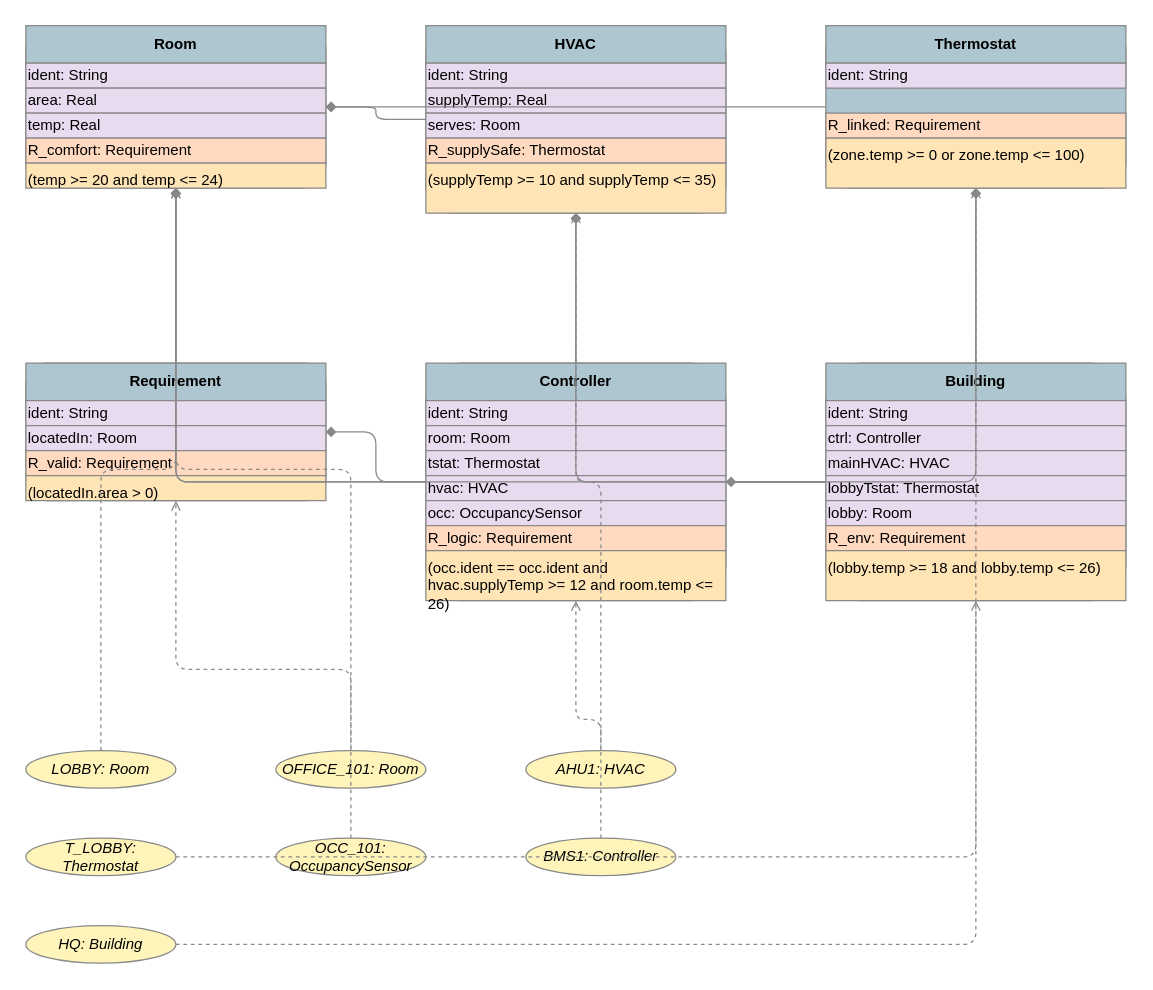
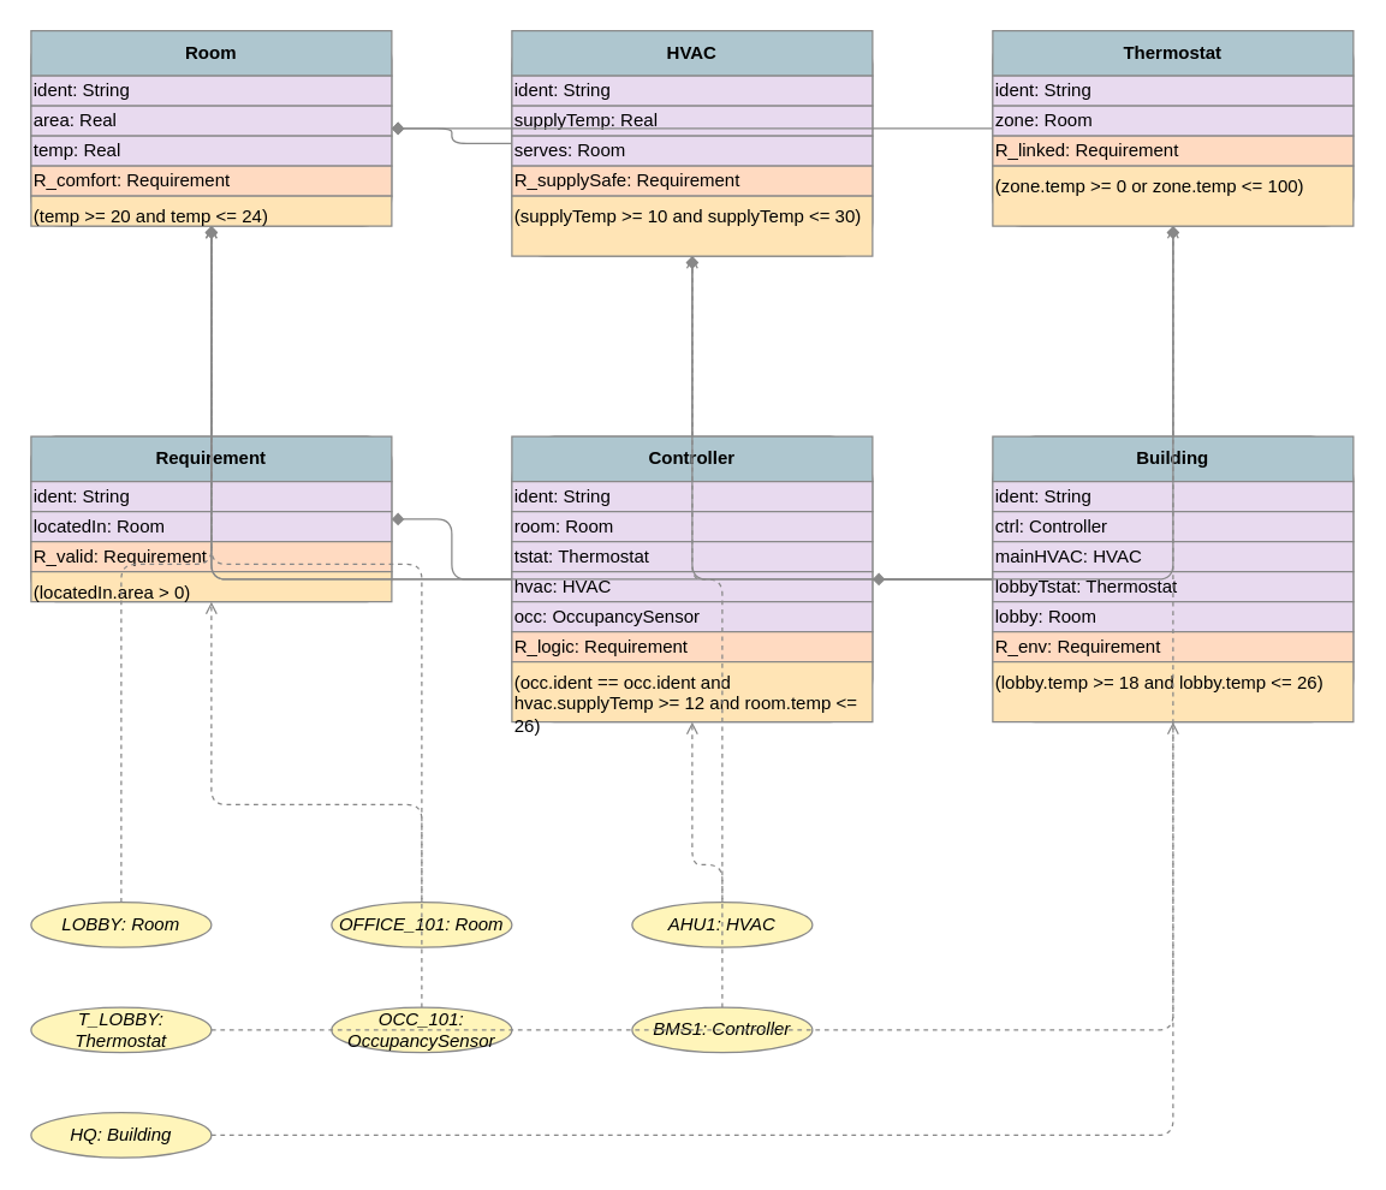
  <mxCell id="0" />
  <mxCell id="1" parent="0" />
  <mxCell id="2" style="umlClass;html=1;whiteSpace=wrap;rounded=1;strokeColor=#888888;fillColor=#AEC6CF;" vertex="1" parent="1"><mxGeometry x="20" y="20" width="240" height="130" as="geometry" /></mxCell>
  <mxCell id="3" value="&lt;b&gt;Room&lt;/b&gt;" style="text;html=1;whiteSpace=wrap;verticalAlign=middle;align=center;fillColor=#AEC6CF;strokeColor=#888888;" vertex="1" parent="2"><mxGeometry y="0" width="240" height="30" as="geometry" /></mxCell>
  <mxCell id="4" value="ident: String" style="text;html=1;whiteSpace=wrap;verticalAlign=middle;align=left;fillColor=#E8DAEF;strokeColor=#888888;" vertex="1" parent="2"><mxGeometry y="30" width="240" height="20" as="geometry" /></mxCell>
  <mxCell id="5" value="area: Real" style="text;html=1;whiteSpace=wrap;verticalAlign=middle;align=left;fillColor=#E8DAEF;strokeColor=#888888;" vertex="1" parent="2"><mxGeometry y="50" width="240" height="20" as="geometry" /></mxCell>
  <mxCell id="6" value="temp: Real" style="text;html=1;whiteSpace=wrap;verticalAlign=middle;align=left;fillColor=#E8DAEF;strokeColor=#888888;" vertex="1" parent="2"><mxGeometry y="70" width="240" height="20" as="geometry" /></mxCell>
  <mxCell id="7" value="R_comfort: Requirement" style="text;html=1;whiteSpace=wrap;verticalAlign=middle;align=left;fillColor=#FFDAC1;strokeColor=#888888;" vertex="1" parent="2"><mxGeometry y="90" width="240" height="20" as="geometry" /></mxCell>
  <mxCell id="8" value="(temp &gt;= 20 and temp &lt;= 24)" style="text;html=1;whiteSpace=wrap;verticalAlign=top;align=left;fillColor=#FFE4B5;strokeColor=#888888;" vertex="1" parent="2"><mxGeometry y="110" width="240" height="20" as="geometry" /></mxCell>
  <mxCell id="9" style="umlClass;html=1;whiteSpace=wrap;rounded=1;strokeColor=#888888;fillColor=#AEC6CF;" vertex="1" parent="1"><mxGeometry x="340" y="20" width="240" height="150" as="geometry" /></mxCell>
  <mxCell id="10" value="&lt;b&gt;HVAC&lt;/b&gt;" style="text;html=1;whiteSpace=wrap;verticalAlign=middle;align=center;fillColor=#AEC6CF;strokeColor=#888888;" vertex="1" parent="9"><mxGeometry y="0" width="240" height="30" as="geometry" /></mxCell>
  <mxCell id="11" value="ident: String" style="text;html=1;whiteSpace=wrap;verticalAlign=middle;align=left;fillColor=#E8DAEF;strokeColor=#888888;" vertex="1" parent="9"><mxGeometry y="30" width="240" height="20" as="geometry" /></mxCell>
  <mxCell id="12" value="supplyTemp: Real" style="text;html=1;whiteSpace=wrap;verticalAlign=middle;align=left;fillColor=#E8DAEF;strokeColor=#888888;" vertex="1" parent="9"><mxGeometry y="50" width="240" height="20" as="geometry" /></mxCell>
  <mxCell id="13" value="serves: Room" style="text;html=1;whiteSpace=wrap;verticalAlign=middle;align=left;fillColor=#E8DAEF;strokeColor=#888888;" vertex="1" parent="9"><mxGeometry y="70" width="240" height="20" as="geometry" /></mxCell>
- <mxCell id="14" value="R_supplySafe: Thermostat" style="text;html=1;whiteSpace=wrap;verticalAlign=middle;align=left;fillColor=#FFDAC1;strokeColor=#888888;" vertex="1" parent="9"><mxGeometry y="90" width="240" height="20" as="geometry" /></mxCell>
- <mxCell id="15" value="(supplyTemp &gt;= 10 and supplyTemp &lt;= 35)" style="text;html=1;whiteSpace=wrap;verticalAlign=top;align=left;fillColor=#FFE4B5;strokeColor=#888888;" vertex="1" parent="9"><mxGeometry y="110" width="240" height="40" as="geometry" /></mxCell>
+ <mxCell id="14" value="R_supplySafe: Requirement" style="text;html=1;whiteSpace=wrap;verticalAlign=middle;align=left;fillColor=#FFDAC1;strokeColor=#888888;" vertex="1" parent="9"><mxGeometry y="90" width="240" height="20" as="geometry" /></mxCell>
+ <mxCell id="15" value="(supplyTemp &gt;= 10 and supplyTemp &lt;= 30)" style="text;html=1;whiteSpace=wrap;verticalAlign=top;align=left;fillColor=#FFE4B5;strokeColor=#888888;" vertex="1" parent="9"><mxGeometry y="110" width="240" height="40" as="geometry" /></mxCell>
  <mxCell id="16" style="umlClass;html=1;whiteSpace=wrap;rounded=1;strokeColor=#888888;fillColor=#AEC6CF;" vertex="1" parent="1"><mxGeometry x="660" y="20" width="240" height="130" as="geometry" /></mxCell>
  <mxCell id="17" value="&lt;b&gt;Thermostat&lt;/b&gt;" style="text;html=1;whiteSpace=wrap;verticalAlign=middle;align=center;fillColor=#AEC6CF;strokeColor=#888888;" vertex="1" parent="16"><mxGeometry y="0" width="240" height="30" as="geometry" /></mxCell>
  <mxCell id="18" value="ident: String" style="text;html=1;whiteSpace=wrap;verticalAlign=middle;align=left;fillColor=#E8DAEF;strokeColor=#888888;" vertex="1" parent="16"><mxGeometry y="30" width="240" height="20" as="geometry" /></mxCell>
+ <mxCell id="19" value="zone: Room" style="text;html=1;whiteSpace=wrap;verticalAlign=middle;align=left;fillColor=#E8DAEF;strokeColor=#888888;" vertex="1" parent="16"><mxGeometry y="50" width="240" height="20" as="geometry" /></mxCell>
  <mxCell id="20" value="R_linked: Requirement" style="text;html=1;whiteSpace=wrap;verticalAlign=middle;align=left;fillColor=#FFDAC1;strokeColor=#888888;" vertex="1" parent="16"><mxGeometry y="70" width="240" height="20" as="geometry" /></mxCell>
  <mxCell id="21" value="(zone.temp &gt;= 0 or zone.temp &lt;= 100)" style="text;html=1;whiteSpace=wrap;verticalAlign=top;align=left;fillColor=#FFE4B5;strokeColor=#888888;" vertex="1" parent="16"><mxGeometry y="90" width="240" height="40" as="geometry" /></mxCell>
  <mxCell id="22" style="umlClass;html=1;whiteSpace=wrap;rounded=1;strokeColor=#888888;fillColor=#AEC6CF;" vertex="1" parent="1"><mxGeometry x="20" y="290" width="240" height="110" as="geometry" /></mxCell>
  <mxCell id="23" value="&lt;b&gt;Requirement&lt;/b&gt;" style="text;html=1;whiteSpace=wrap;verticalAlign=middle;align=center;fillColor=#AEC6CF;strokeColor=#888888;" vertex="1" parent="22"><mxGeometry y="0" width="240" height="30" as="geometry" /></mxCell>
  <mxCell id="24" value="ident: String" style="text;html=1;whiteSpace=wrap;verticalAlign=middle;align=left;fillColor=#E8DAEF;strokeColor=#888888;" vertex="1" parent="22"><mxGeometry y="30" width="240" height="20" as="geometry" /></mxCell>
  <mxCell id="25" value="locatedIn: Room" style="text;html=1;whiteSpace=wrap;verticalAlign=middle;align=left;fillColor=#E8DAEF;strokeColor=#888888;" vertex="1" parent="22"><mxGeometry y="50" width="240" height="20" as="geometry" /></mxCell>
  <mxCell id="26" value="R_valid: Requirement" style="text;html=1;whiteSpace=wrap;verticalAlign=middle;align=left;fillColor=#FFDAC1;strokeColor=#888888;" vertex="1" parent="22"><mxGeometry y="70" width="240" height="20" as="geometry" /></mxCell>
  <mxCell id="27" value="(locatedIn.area &gt; 0)" style="text;html=1;whiteSpace=wrap;verticalAlign=top;align=left;fillColor=#FFE4B5;strokeColor=#888888;" vertex="1" parent="22"><mxGeometry y="90" width="240" height="20" as="geometry" /></mxCell>
  <mxCell id="28" style="umlClass;html=1;whiteSpace=wrap;rounded=1;strokeColor=#888888;fillColor=#AEC6CF;" vertex="1" parent="1"><mxGeometry x="340" y="290" width="240" height="190" as="geometry" /></mxCell>
  <mxCell id="29" value="&lt;b&gt;Controller&lt;/b&gt;" style="text;html=1;whiteSpace=wrap;verticalAlign=middle;align=center;fillColor=#AEC6CF;strokeColor=#888888;" vertex="1" parent="28"><mxGeometry y="0" width="240" height="30" as="geometry" /></mxCell>
  <mxCell id="30" value="ident: String" style="text;html=1;whiteSpace=wrap;verticalAlign=middle;align=left;fillColor=#E8DAEF;strokeColor=#888888;" vertex="1" parent="28"><mxGeometry y="30" width="240" height="20" as="geometry" /></mxCell>
  <mxCell id="31" value="room: Room" style="text;html=1;whiteSpace=wrap;verticalAlign=middle;align=left;fillColor=#E8DAEF;strokeColor=#888888;" vertex="1" parent="28"><mxGeometry y="50" width="240" height="20" as="geometry" /></mxCell>
  <mxCell id="32" value="tstat: Thermostat" style="text;html=1;whiteSpace=wrap;verticalAlign=middle;align=left;fillColor=#E8DAEF;strokeColor=#888888;" vertex="1" parent="28"><mxGeometry y="70" width="240" height="20" as="geometry" /></mxCell>
  <mxCell id="33" value="hvac: HVAC" style="text;html=1;whiteSpace=wrap;verticalAlign=middle;align=left;fillColor=#E8DAEF;strokeColor=#888888;" vertex="1" parent="28"><mxGeometry y="90" width="240" height="20" as="geometry" /></mxCell>
  <mxCell id="34" value="occ: OccupancySensor" style="text;html=1;whiteSpace=wrap;verticalAlign=middle;align=left;fillColor=#E8DAEF;strokeColor=#888888;" vertex="1" parent="28"><mxGeometry y="110" width="240" height="20" as="geometry" /></mxCell>
  <mxCell id="35" value="R_logic: Requirement" style="text;html=1;whiteSpace=wrap;verticalAlign=middle;align=left;fillColor=#FFDAC1;strokeColor=#888888;" vertex="1" parent="28"><mxGeometry y="130" width="240" height="20" as="geometry" /></mxCell>
  <mxCell id="36" value="(occ.ident == occ.ident and hvac.supplyTemp &gt;= 12 and room.temp &lt;= 26)" style="text;html=1;whiteSpace=wrap;verticalAlign=top;align=left;fillColor=#FFE4B5;strokeColor=#888888;" vertex="1" parent="28"><mxGeometry y="150" width="240" height="40" as="geometry" /></mxCell>
  <mxCell id="37" style="umlClass;html=1;whiteSpace=wrap;rounded=1;strokeColor=#888888;fillColor=#AEC6CF;" vertex="1" parent="1"><mxGeometry x="660" y="290" width="240" height="190" as="geometry" /></mxCell>
  <mxCell id="38" value="&lt;b&gt;Building&lt;/b&gt;" style="text;html=1;whiteSpace=wrap;verticalAlign=middle;align=center;fillColor=#AEC6CF;strokeColor=#888888;" vertex="1" parent="37"><mxGeometry y="0" width="240" height="30" as="geometry" /></mxCell>
  <mxCell id="39" value="ident: String" style="text;html=1;whiteSpace=wrap;verticalAlign=middle;align=left;fillColor=#E8DAEF;strokeColor=#888888;" vertex="1" parent="37"><mxGeometry y="30" width="240" height="20" as="geometry" /></mxCell>
  <mxCell id="40" value="ctrl: Controller" style="text;html=1;whiteSpace=wrap;verticalAlign=middle;align=left;fillColor=#E8DAEF;strokeColor=#888888;" vertex="1" parent="37"><mxGeometry y="50" width="240" height="20" as="geometry" /></mxCell>
  <mxCell id="41" value="mainHVAC: HVAC" style="text;html=1;whiteSpace=wrap;verticalAlign=middle;align=left;fillColor=#E8DAEF;strokeColor=#888888;" vertex="1" parent="37"><mxGeometry y="70" width="240" height="20" as="geometry" /></mxCell>
  <mxCell id="42" value="lobbyTstat: Thermostat" style="text;html=1;whiteSpace=wrap;verticalAlign=middle;align=left;fillColor=#E8DAEF;strokeColor=#888888;" vertex="1" parent="37"><mxGeometry y="90" width="240" height="20" as="geometry" /></mxCell>
  <mxCell id="43" value="lobby: Room" style="text;html=1;whiteSpace=wrap;verticalAlign=middle;align=left;fillColor=#E8DAEF;strokeColor=#888888;" vertex="1" parent="37"><mxGeometry y="110" width="240" height="20" as="geometry" /></mxCell>
  <mxCell id="44" value="R_env: Requirement" style="text;html=1;whiteSpace=wrap;verticalAlign=middle;align=left;fillColor=#FFDAC1;strokeColor=#888888;" vertex="1" parent="37"><mxGeometry y="130" width="240" height="20" as="geometry" /></mxCell>
  <mxCell id="45" value="(lobby.temp &gt;= 18 and lobby.temp &lt;= 26)" style="text;html=1;whiteSpace=wrap;verticalAlign=top;align=left;fillColor=#FFE4B5;strokeColor=#888888;" vertex="1" parent="37"><mxGeometry y="150" width="240" height="40" as="geometry" /></mxCell>
  <mxCell id="46" value="&lt;i&gt;LOBBY: Room&lt;/i&gt;" style="shape=ellipse;html=1;whiteSpace=wrap;rounded=1;strokeColor=#888888;fillColor=#FFF5BA;" vertex="1" parent="1"><mxGeometry x="20" y="600" width="120" height="30" as="geometry" /></mxCell>
  <mxCell id="47" value="&lt;i&gt;OFFICE_101: Room&lt;/i&gt;" style="shape=ellipse;html=1;whiteSpace=wrap;rounded=1;strokeColor=#888888;fillColor=#FFF5BA;" vertex="1" parent="1"><mxGeometry x="220" y="600" width="120" height="30" as="geometry" /></mxCell>
  <mxCell id="48" value="&lt;i&gt;AHU1: HVAC&lt;/i&gt;" style="shape=ellipse;html=1;whiteSpace=wrap;rounded=1;strokeColor=#888888;fillColor=#FFF5BA;" vertex="1" parent="1"><mxGeometry x="420" y="600" width="120" height="30" as="geometry" /></mxCell>
  <mxCell id="49" value="&lt;i&gt;T_LOBBY: Thermostat&lt;/i&gt;" style="shape=ellipse;html=1;whiteSpace=wrap;rounded=1;strokeColor=#888888;fillColor=#FFF5BA;" vertex="1" parent="1"><mxGeometry x="20" y="670" width="120" height="30" as="geometry" /></mxCell>
  <mxCell id="50" value="&lt;i&gt;OCC_101: OccupancySensor&lt;/i&gt;" style="shape=ellipse;html=1;whiteSpace=wrap;rounded=1;strokeColor=#888888;fillColor=#FFF5BA;" vertex="1" parent="1"><mxGeometry x="220" y="670" width="120" height="30" as="geometry" /></mxCell>
  <mxCell id="51" value="&lt;i&gt;BMS1: Controller&lt;/i&gt;" style="shape=ellipse;html=1;whiteSpace=wrap;rounded=1;strokeColor=#888888;fillColor=#FFF5BA;" vertex="1" parent="1"><mxGeometry x="420" y="670" width="120" height="30" as="geometry" /></mxCell>
  <mxCell id="52" value="&lt;i&gt;HQ: Building&lt;/i&gt;" style="shape=ellipse;html=1;whiteSpace=wrap;rounded=1;strokeColor=#888888;fillColor=#FFF5BA;" vertex="1" parent="1"><mxGeometry x="20" y="740" width="120" height="30" as="geometry" /></mxCell>
  <mxCell id="53" style="edgeStyle=orthogonalEdgeStyle;endArrow=diamond;endFill=1;strokeColor=#888888;" edge="1" parent="1" source="9" target="2"><mxGeometry relative="1" as="geometry" /></mxCell>
  <mxCell id="54" style="edgeStyle=orthogonalEdgeStyle;endArrow=diamond;endFill=1;strokeColor=#888888;" edge="1" parent="1" source="16" target="2"><mxGeometry relative="1" as="geometry" /></mxCell>
  <mxCell id="55" style="edgeStyle=orthogonalEdgeStyle;endArrow=diamond;endFill=1;strokeColor=#888888;" edge="1" parent="1" source="22" target="2"><mxGeometry relative="1" as="geometry" /></mxCell>
  <mxCell id="56" style="edgeStyle=orthogonalEdgeStyle;endArrow=diamond;endFill=1;strokeColor=#888888;" edge="1" parent="1" source="28" target="2"><mxGeometry relative="1" as="geometry" /></mxCell>
  <mxCell id="57" style="edgeStyle=orthogonalEdgeStyle;endArrow=diamond;endFill=1;strokeColor=#888888;" edge="1" parent="1" source="28" target="16"><mxGeometry relative="1" as="geometry" /></mxCell>
  <mxCell id="58" style="edgeStyle=orthogonalEdgeStyle;endArrow=diamond;endFill=1;strokeColor=#888888;" edge="1" parent="1" source="28" target="9"><mxGeometry relative="1" as="geometry" /></mxCell>
  <mxCell id="59" style="edgeStyle=orthogonalEdgeStyle;endArrow=diamond;endFill=1;strokeColor=#888888;" edge="1" parent="1" source="28" target="22"><mxGeometry relative="1" as="geometry" /></mxCell>
  <mxCell id="60" style="edgeStyle=orthogonalEdgeStyle;endArrow=diamond;endFill=1;strokeColor=#888888;" edge="1" parent="1" source="37" target="28"><mxGeometry relative="1" as="geometry" /></mxCell>
  <mxCell id="61" style="edgeStyle=orthogonalEdgeStyle;endArrow=diamond;endFill=1;strokeColor=#888888;" edge="1" parent="1" source="37" target="9"><mxGeometry relative="1" as="geometry" /></mxCell>
  <mxCell id="62" style="edgeStyle=orthogonalEdgeStyle;endArrow=diamond;endFill=1;strokeColor=#888888;" edge="1" parent="1" source="37" target="16"><mxGeometry relative="1" as="geometry" /></mxCell>
  <mxCell id="63" style="edgeStyle=orthogonalEdgeStyle;endArrow=diamond;endFill=1;strokeColor=#888888;" edge="1" parent="1" source="37" target="2"><mxGeometry relative="1" as="geometry" /></mxCell>
  <mxCell id="64" style="edgeStyle=orthogonalEdgeStyle;endArrow=open;dashed=1;strokeColor=#888888;" edge="1" parent="1" source="46" target="2"><mxGeometry relative="1" as="geometry" /></mxCell>
  <mxCell id="65" style="edgeStyle=orthogonalEdgeStyle;endArrow=open;dashed=1;strokeColor=#888888;" edge="1" parent="1" source="47" target="2"><mxGeometry relative="1" as="geometry" /></mxCell>
  <mxCell id="66" style="edgeStyle=orthogonalEdgeStyle;endArrow=open;dashed=1;strokeColor=#888888;" edge="1" parent="1" source="48" target="9"><mxGeometry relative="1" as="geometry" /></mxCell>
  <mxCell id="67" style="edgeStyle=orthogonalEdgeStyle;endArrow=open;dashed=1;strokeColor=#888888;" edge="1" parent="1" source="49" target="16"><mxGeometry relative="1" as="geometry" /></mxCell>
  <mxCell id="68" style="edgeStyle=orthogonalEdgeStyle;endArrow=open;dashed=1;strokeColor=#888888;" edge="1" parent="1" source="50" target="22"><mxGeometry relative="1" as="geometry" /></mxCell>
  <mxCell id="69" style="edgeStyle=orthogonalEdgeStyle;endArrow=open;dashed=1;strokeColor=#888888;" edge="1" parent="1" source="51" target="28"><mxGeometry relative="1" as="geometry" /></mxCell>
  <mxCell id="70" style="edgeStyle=orthogonalEdgeStyle;endArrow=open;dashed=1;strokeColor=#888888;" edge="1" parent="1" source="52" target="37"><mxGeometry relative="1" as="geometry" /></mxCell>
